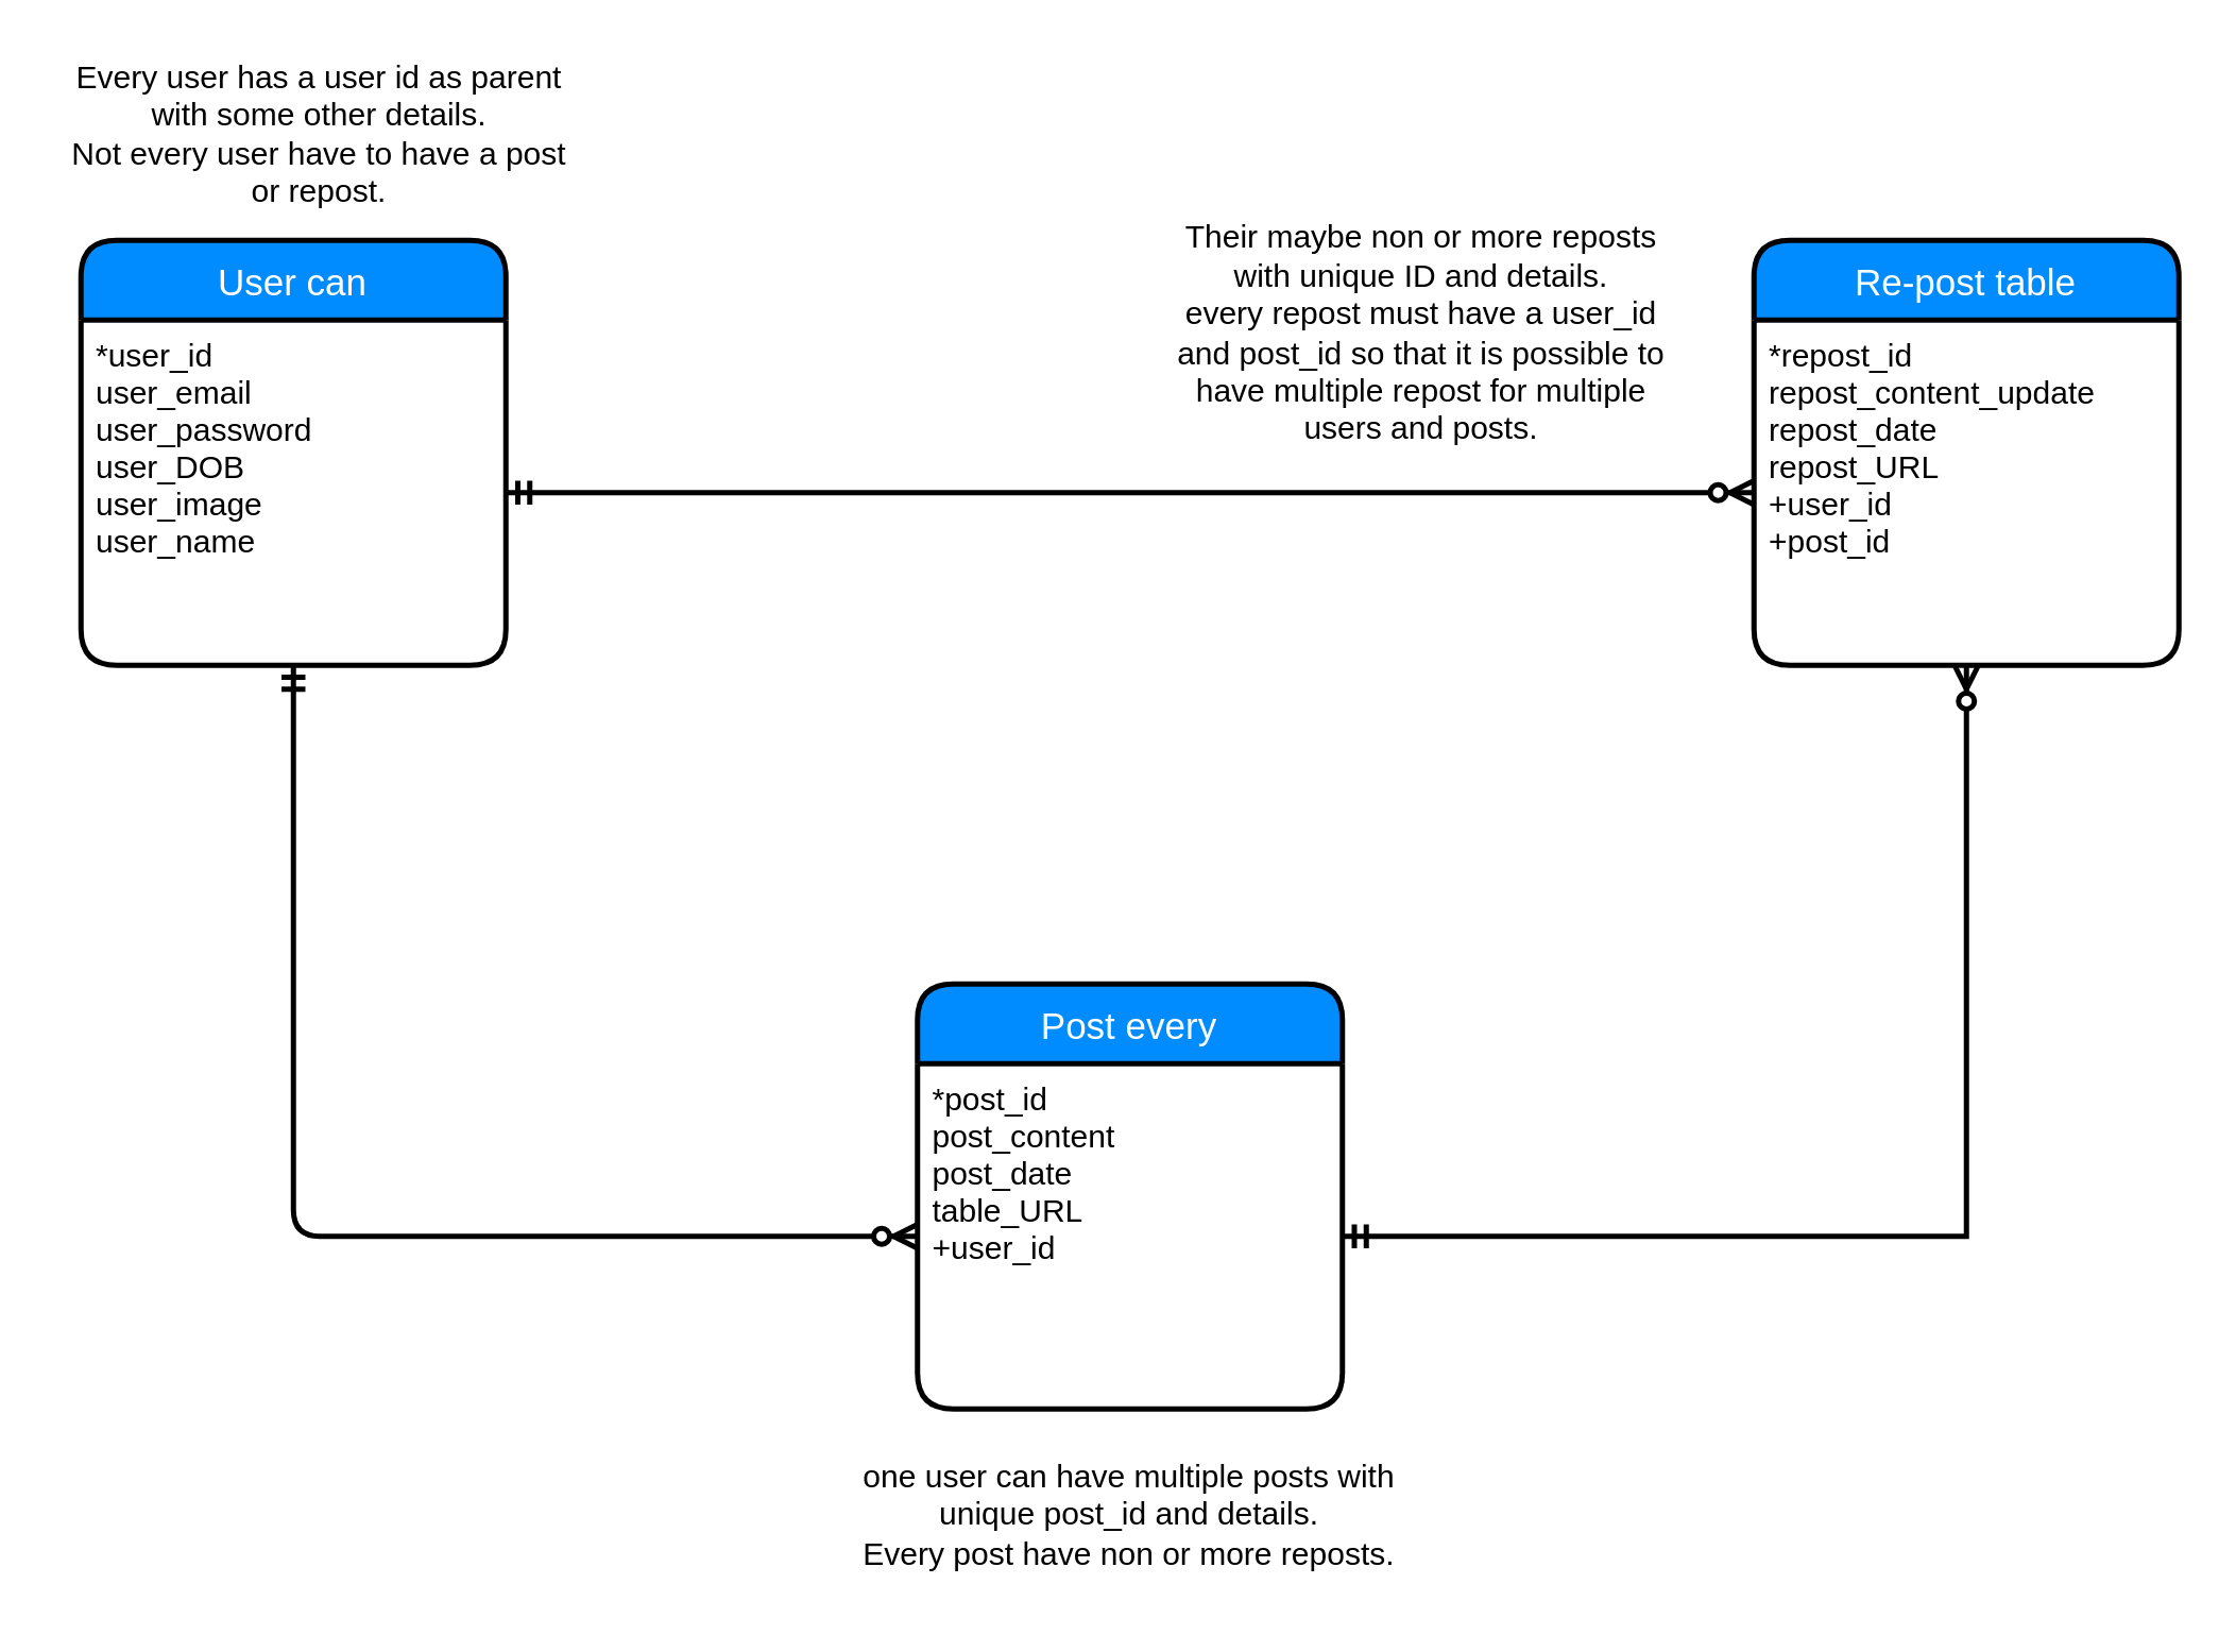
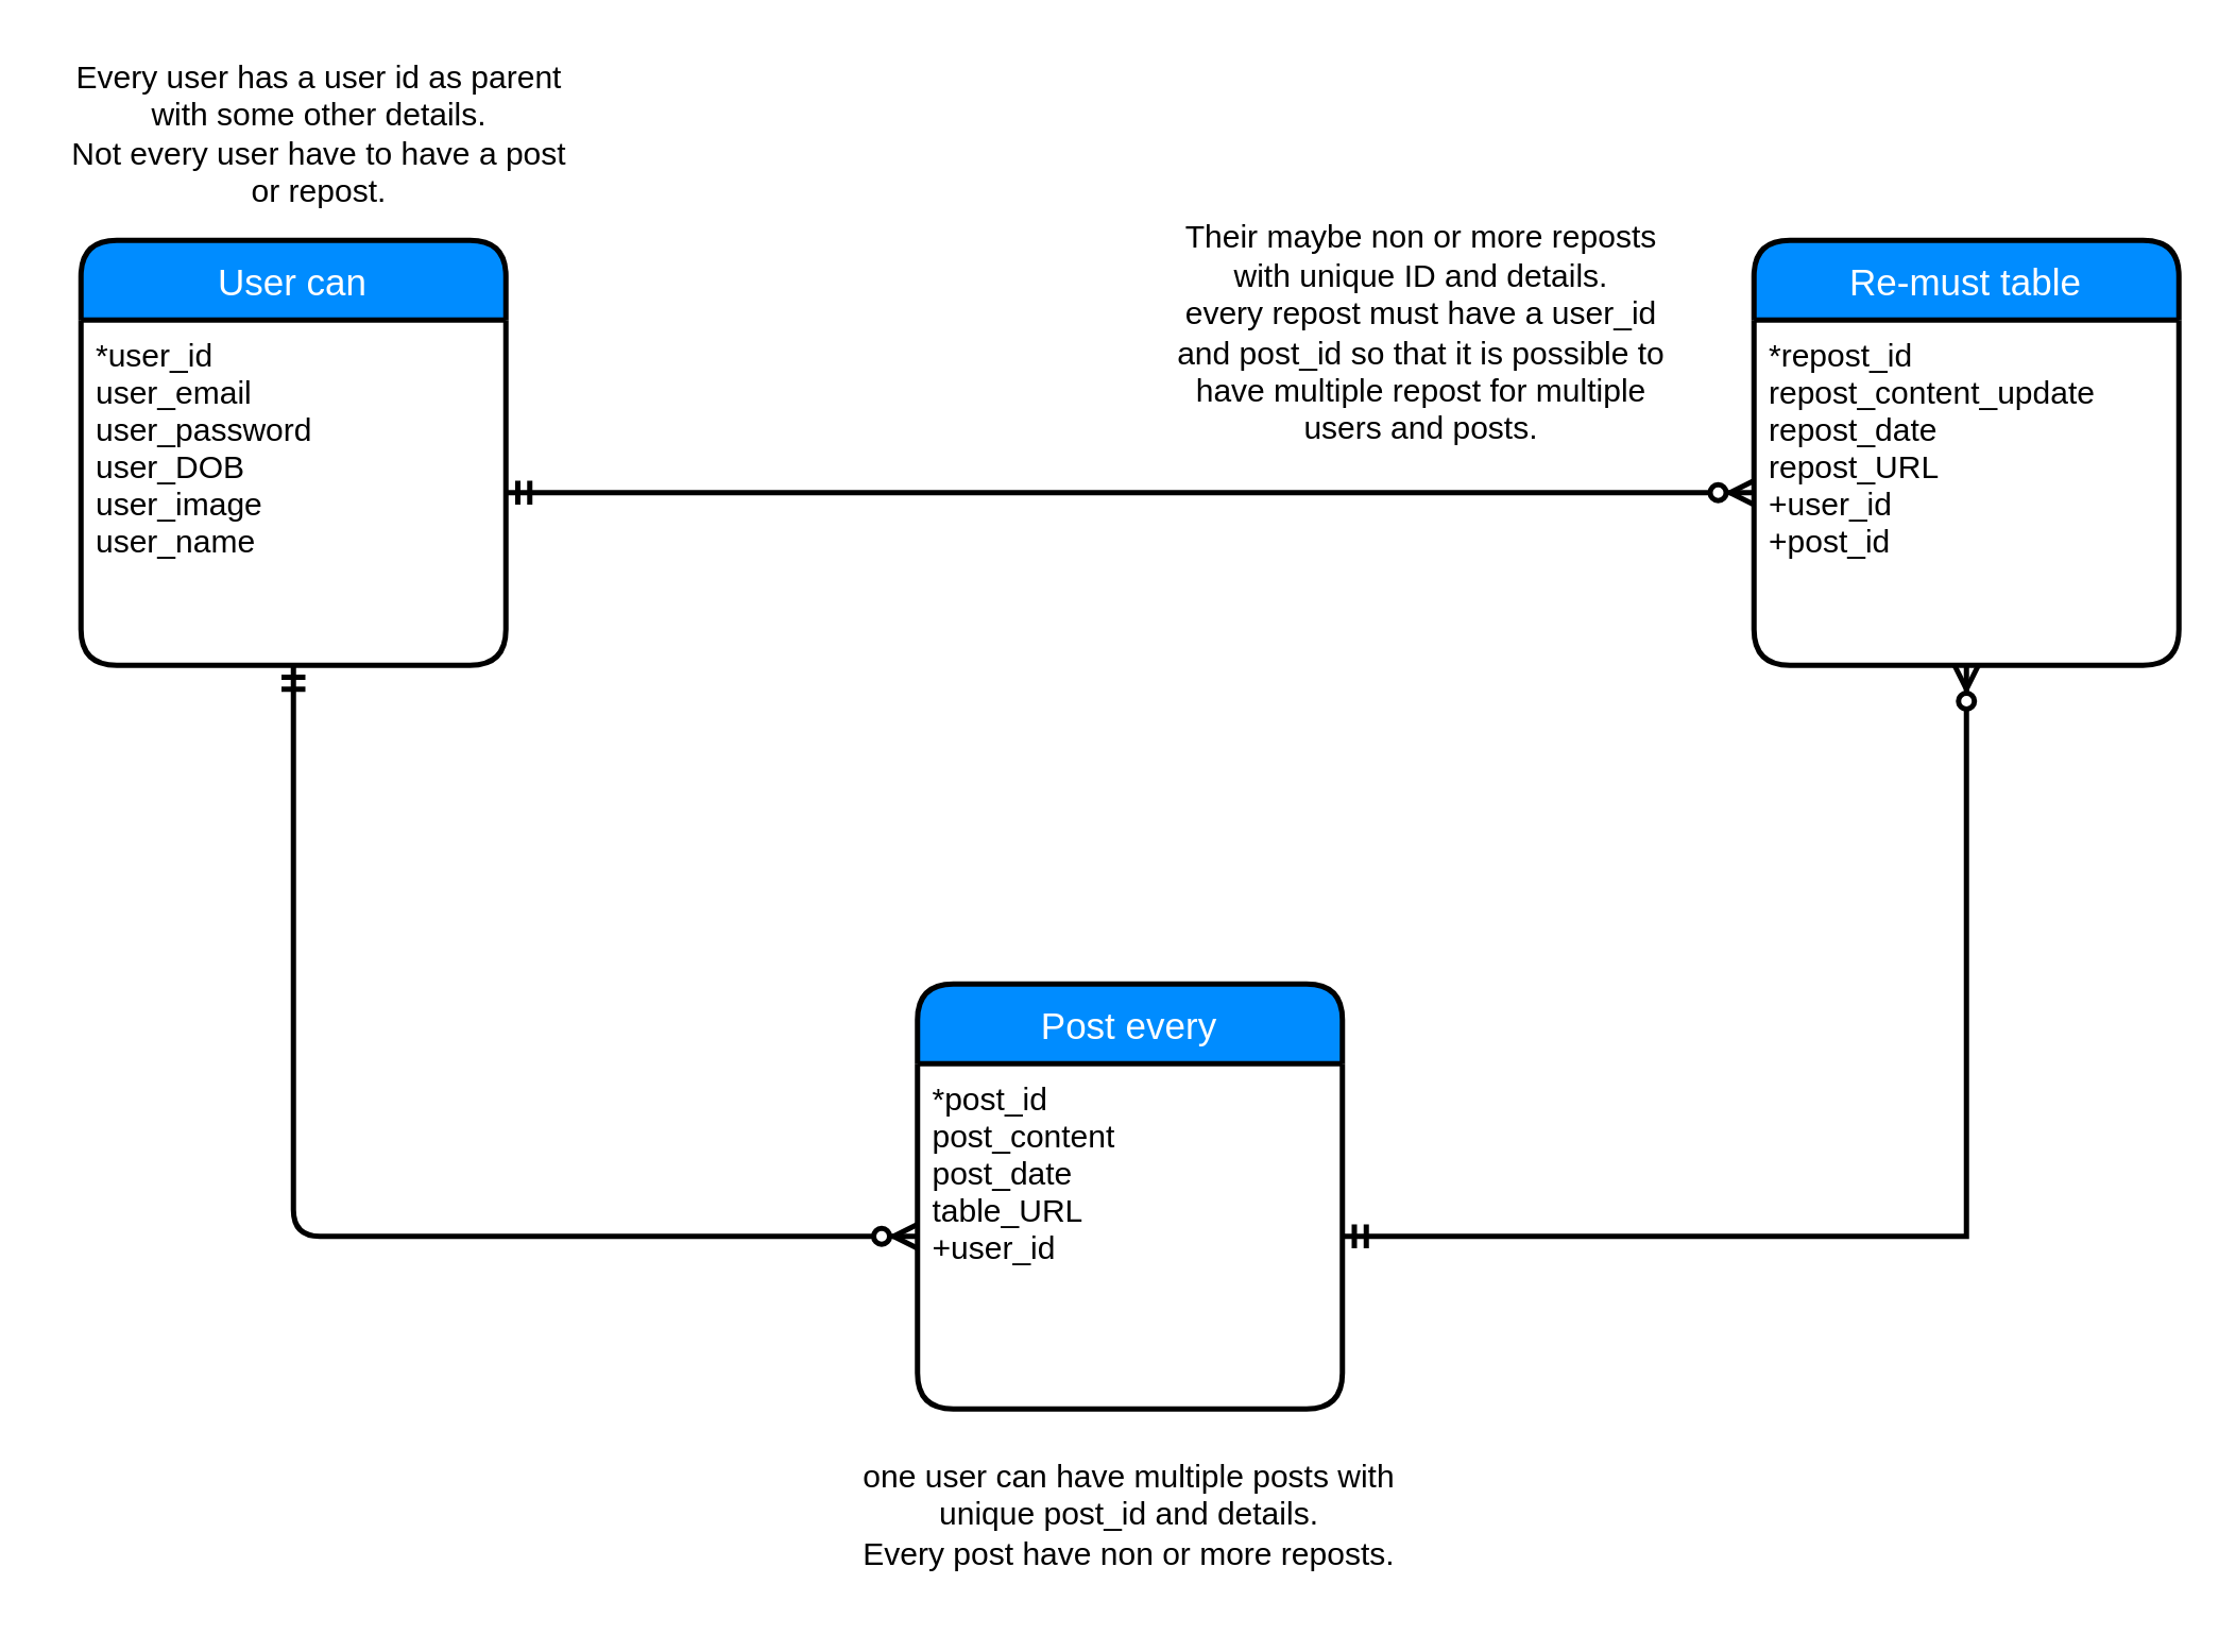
  <mxCell id="0" />
  <mxCell id="1" parent="0" />
  <mxCell id="2" value="User can" style="swimlane;childLayout=stackLayout;horizontal=1;startSize=30;horizontalStack=0;fillColor=#008cff;fontColor=#FFFFFF;rounded=1;fontSize=14;fontStyle=0;strokeWidth=2;resizeParent=0;resizeLast=1;shadow=0;dashed=0;align=center;" parent="1" vertex="1"><mxGeometry x="30" y="90" width="160" height="160" as="geometry" /></mxCell>
  <mxCell id="3" value="*user_id&#10;user_email&#10;user_password&#10;user_DOB&#10;user_image&#10;user_name&#10;" style="align=left;strokeColor=none;fillColor=none;spacingLeft=4;fontSize=12;verticalAlign=top;resizable=0;rotatable=0;part=1;" parent="2" vertex="1"><mxGeometry y="30" width="160" height="130" as="geometry" /></mxCell>
- <mxCell id="4" value="Re-post table" style="swimlane;childLayout=stackLayout;horizontal=1;startSize=30;horizontalStack=0;fillColor=#008cff;fontColor=#FFFFFF;rounded=1;fontSize=14;fontStyle=0;strokeWidth=2;resizeParent=0;resizeLast=1;shadow=0;dashed=0;align=center;" parent="1" vertex="1"><mxGeometry x="660" y="90" width="160" height="160" as="geometry" /></mxCell>
+ <mxCell id="4" value="Re-must table" style="swimlane;childLayout=stackLayout;horizontal=1;startSize=30;horizontalStack=0;fillColor=#008cff;fontColor=#FFFFFF;rounded=1;fontSize=14;fontStyle=0;strokeWidth=2;resizeParent=0;resizeLast=1;shadow=0;dashed=0;align=center;" parent="1" vertex="1"><mxGeometry x="660" y="90" width="160" height="160" as="geometry" /></mxCell>
  <mxCell id="5" value="*repost_id&#10;repost_content_update&#10;repost_date&#10;repost_URL&#10;+user_id&#10;+post_id&#10;&#10;" style="align=left;strokeColor=none;fillColor=none;spacingLeft=4;fontSize=12;verticalAlign=top;resizable=0;rotatable=0;part=1;" parent="4" vertex="1"><mxGeometry y="30" width="160" height="130" as="geometry" /></mxCell>
  <mxCell id="6" value="Post every" style="swimlane;childLayout=stackLayout;horizontal=1;startSize=30;horizontalStack=0;fillColor=#008cff;fontColor=#FFFFFF;rounded=1;fontSize=14;fontStyle=0;strokeWidth=2;resizeParent=0;resizeLast=1;shadow=0;dashed=0;align=center;" parent="1" vertex="1"><mxGeometry x="345" y="370" width="160" height="160" as="geometry" /></mxCell>
  <mxCell id="7" value="*post_id&#10;post_content&#10;post_date&#10;table_URL&#10;+user_id&#10;&#10;" style="align=left;strokeColor=none;fillColor=none;spacingLeft=4;fontSize=12;verticalAlign=top;resizable=0;rotatable=0;part=1;" parent="6" vertex="1"><mxGeometry y="30" width="160" height="130" as="geometry" /></mxCell>
  <mxCell id="8" style="edgeStyle=orthogonalEdgeStyle;rounded=0;orthogonalLoop=1;jettySize=auto;html=1;entryX=0;entryY=0.5;entryDx=0;entryDy=0;endArrow=ERzeroToMany;endFill=1;startArrow=ERmandOne;startFill=0;strokeWidth=2;" parent="1" source="3" target="5" edge="1"><mxGeometry relative="1" as="geometry" /></mxCell>
  <mxCell id="9" value="" style="endArrow=ERzeroToMany;html=1;exitX=0.5;exitY=1;exitDx=0;exitDy=0;entryX=0;entryY=0.5;entryDx=0;entryDy=0;endFill=1;strokeWidth=2;startArrow=ERmandOne;startFill=0;" parent="1" source="3" target="7" edge="1"><mxGeometry width="50" height="50" relative="1" as="geometry"><mxPoint x="20" y="600" as="sourcePoint" /><mxPoint x="70" y="550" as="targetPoint" /><Array as="points"><mxPoint x="110" y="465" /></Array></mxGeometry></mxCell>
  <mxCell id="10" style="edgeStyle=orthogonalEdgeStyle;rounded=0;orthogonalLoop=1;jettySize=auto;html=1;entryX=0.5;entryY=1;entryDx=0;entryDy=0;startArrow=ERmandOne;startFill=0;endArrow=ERzeroToMany;endFill=1;strokeWidth=2;" parent="1" source="7" target="5" edge="1"><mxGeometry relative="1" as="geometry" /></mxCell>
  <mxCell id="11" value="&lt;div&gt;Every user has a user id as parent with some other details.&lt;/div&gt;&lt;div&gt;Not every user have to have a post or repost.&lt;br&gt;&lt;/div&gt;" style="text;html=1;strokeColor=none;fillColor=none;align=center;verticalAlign=middle;whiteSpace=wrap;rounded=0;" vertex="1" parent="1"><mxGeometry x="20" y="20" width="200" height="60" as="geometry" /></mxCell>
  <mxCell id="12" value="&lt;div&gt;Their maybe non or more reposts with unique ID and details.&lt;/div&gt;&lt;div&gt;every repost must have a user_id and post_id so that it is possible to have multiple repost for multiple users and posts.&lt;br&gt;&lt;/div&gt;" style="text;html=1;strokeColor=none;fillColor=none;align=center;verticalAlign=middle;whiteSpace=wrap;rounded=0;" vertex="1" parent="1"><mxGeometry x="440" y="80" width="190" height="90" as="geometry" /></mxCell>
  <mxCell id="13" value="&lt;div&gt;one user can have multiple posts with unique post_id and details.&lt;/div&gt;&lt;div&gt;Every post have non or more reposts.&lt;br&gt;&lt;/div&gt;" style="text;html=1;strokeColor=none;fillColor=none;align=center;verticalAlign=middle;whiteSpace=wrap;rounded=0;" vertex="1" parent="1"><mxGeometry x="314.5" y="540" width="220" height="60" as="geometry" /></mxCell>
